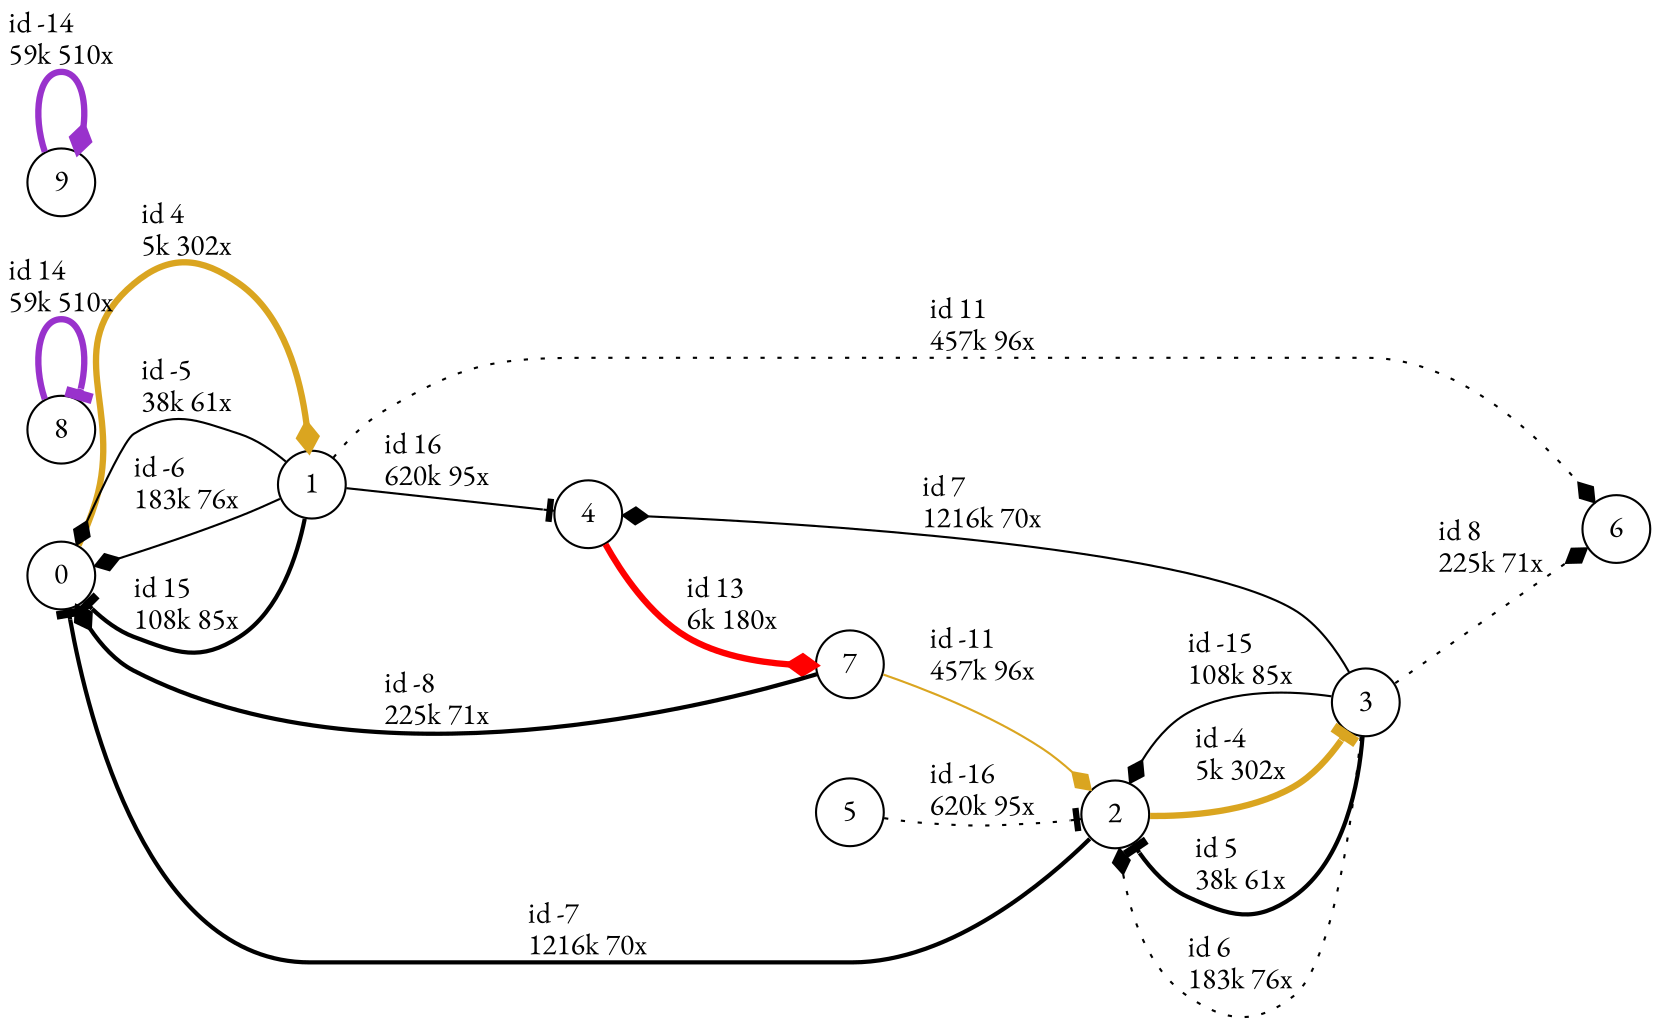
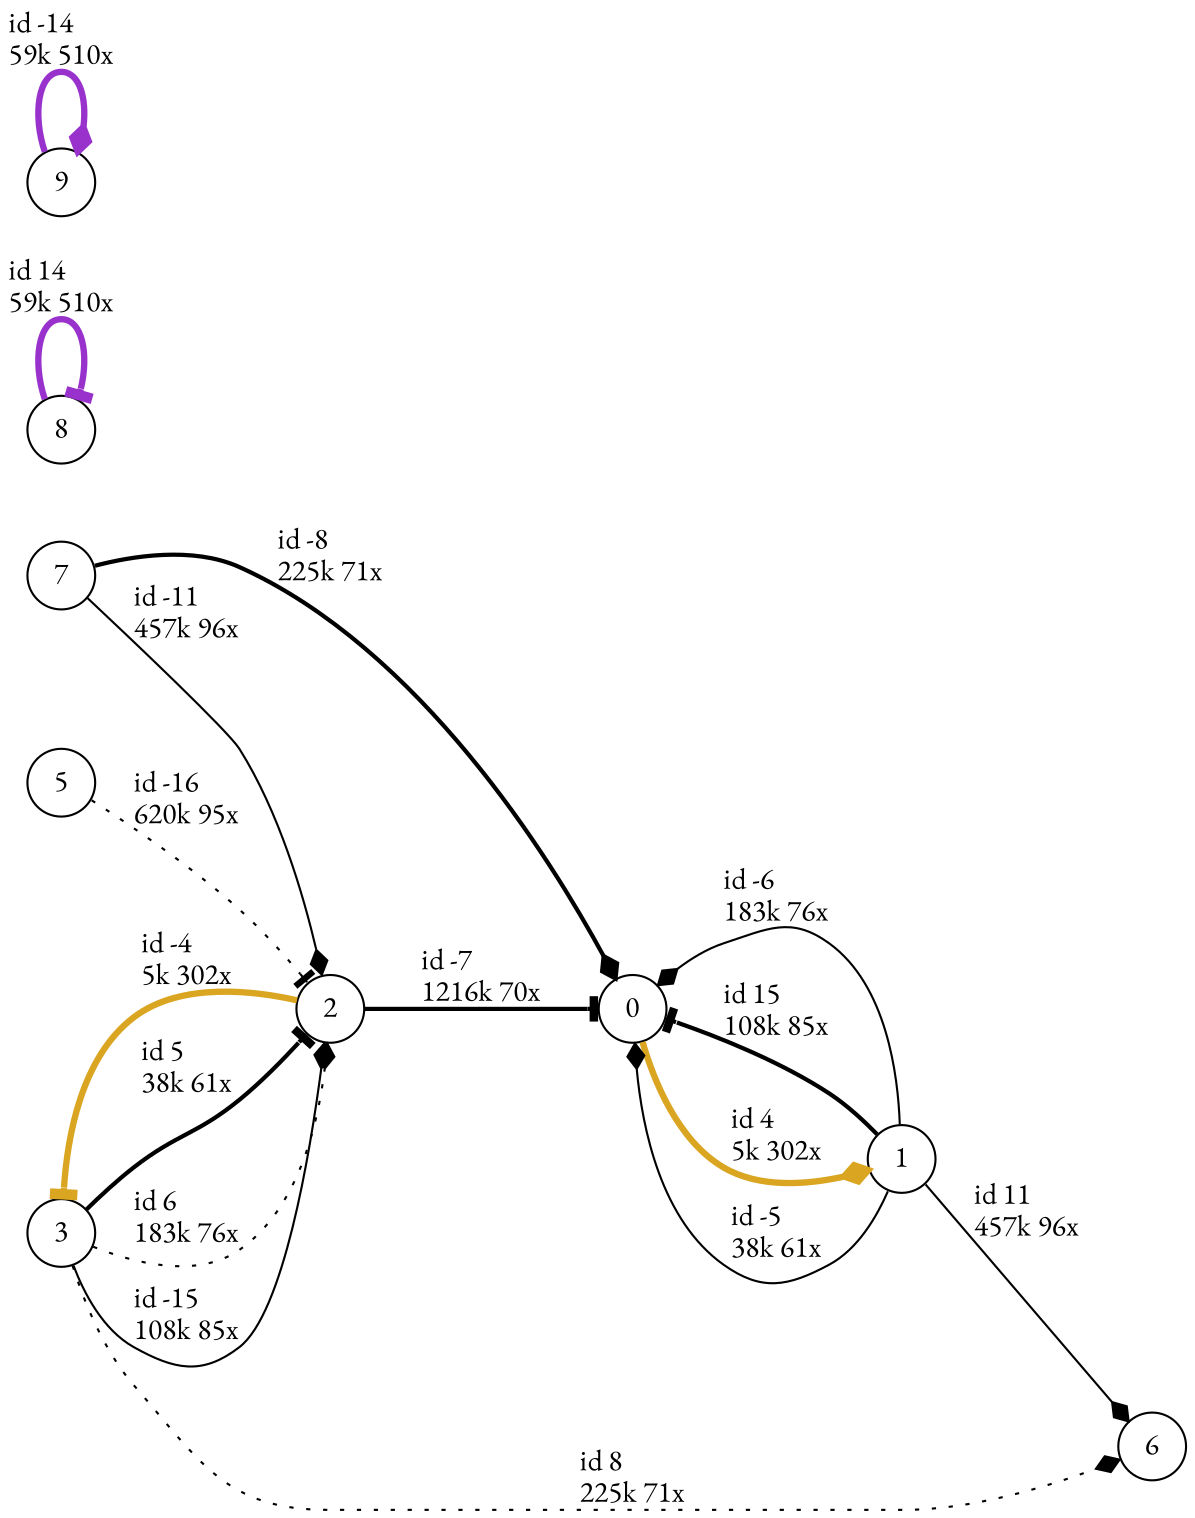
  digraph {
    fontname="EB Garamond"
    nodesep=0.5
    rankdir=LR
    node [fontname="EB Garamond" shape=circle]
    edge [arrowhead=diamond color=black fontname="EB Garamond" style=bold]
    0 [height=0.3]
    1 [height=0.3]
-   4 [height=0.3]
    6 [height=0.3]
    7 [height=0.3]
    2 [height=0.3]
    3 [height=0.3]
    5 [height=0.3]
    8 [height=0.3]
    9 [height=0.3]
    0 -> 1 [color=goldenrod label="id 4\l5k 302x" penwidth=3]
    1 -> 0 [label="id -5\l38k 61x" style=solid]
    1 -> 0 [label="id -6\l183k 76x" style=solid]
    1 -> 0 [arrowhead=tee label="id 15\l108k 85x"]
-   1 -> 4 [arrowhead=tee label="id 16\l620k 95x" style=solid]
-   1 -> 6 [label="id 11\l457k 96x" style=dotted]
-   4 -> 7 [color=red label="id 13\l6k 180x" penwidth=3]
+   1 -> 6 [label="id 11\l457k 96x" style=solid]
    7 -> 0 [label="id -8\l225k 71x"]
-   7 -> 2 [color=goldenrod label="id -11\l457k 96x" style=solid]
+   7 -> 2 [label="id -11\l457k 96x" style=solid]
    2 -> 0 [arrowhead=tee label="id -7\l1216k 70x"]
    2 -> 3 [arrowhead=tee color=goldenrod label="id -4\l5k 302x" penwidth=3]
-   3 -> 4 [label="id 7\l1216k 70x" style=solid]
    3 -> 6 [label="id 8\l225k 71x" style=dotted]
    3 -> 2 [arrowhead=tee label="id 5\l38k 61x"]
    3 -> 2 [label="id 6\l183k 76x" style=dotted]
    3 -> 2 [label="id -15\l108k 85x" style=solid]
    5 -> 2 [arrowhead=tee label="id -16\l620k 95x" style=dotted]
    8 -> 8 [arrowhead=tee color=darkorchid label="id 14\l59k 510x" penwidth=3]
    9 -> 9 [color=darkorchid label="id -14\l59k 510x" penwidth=3]
  }
